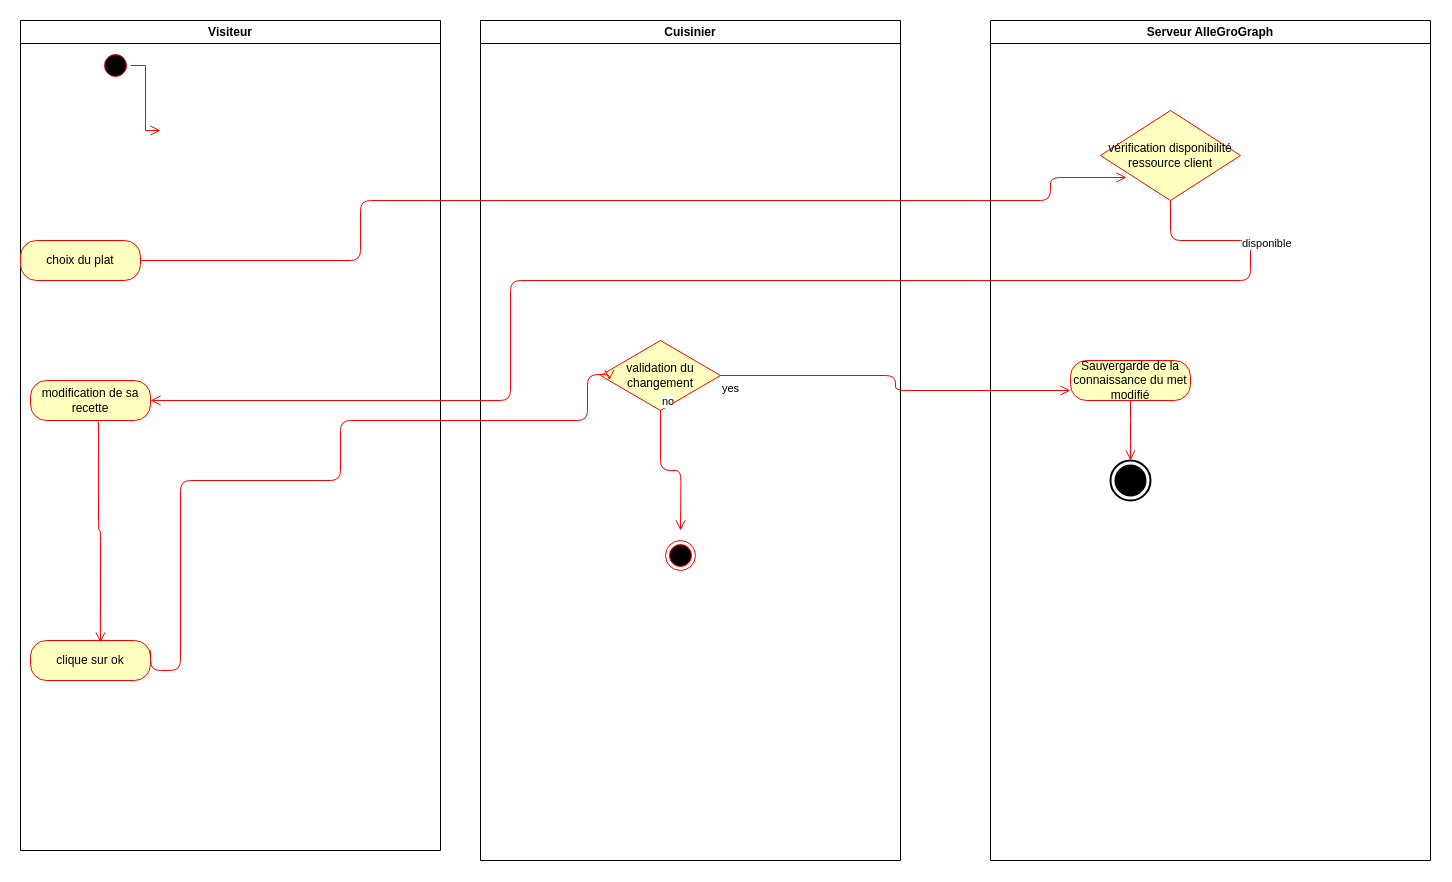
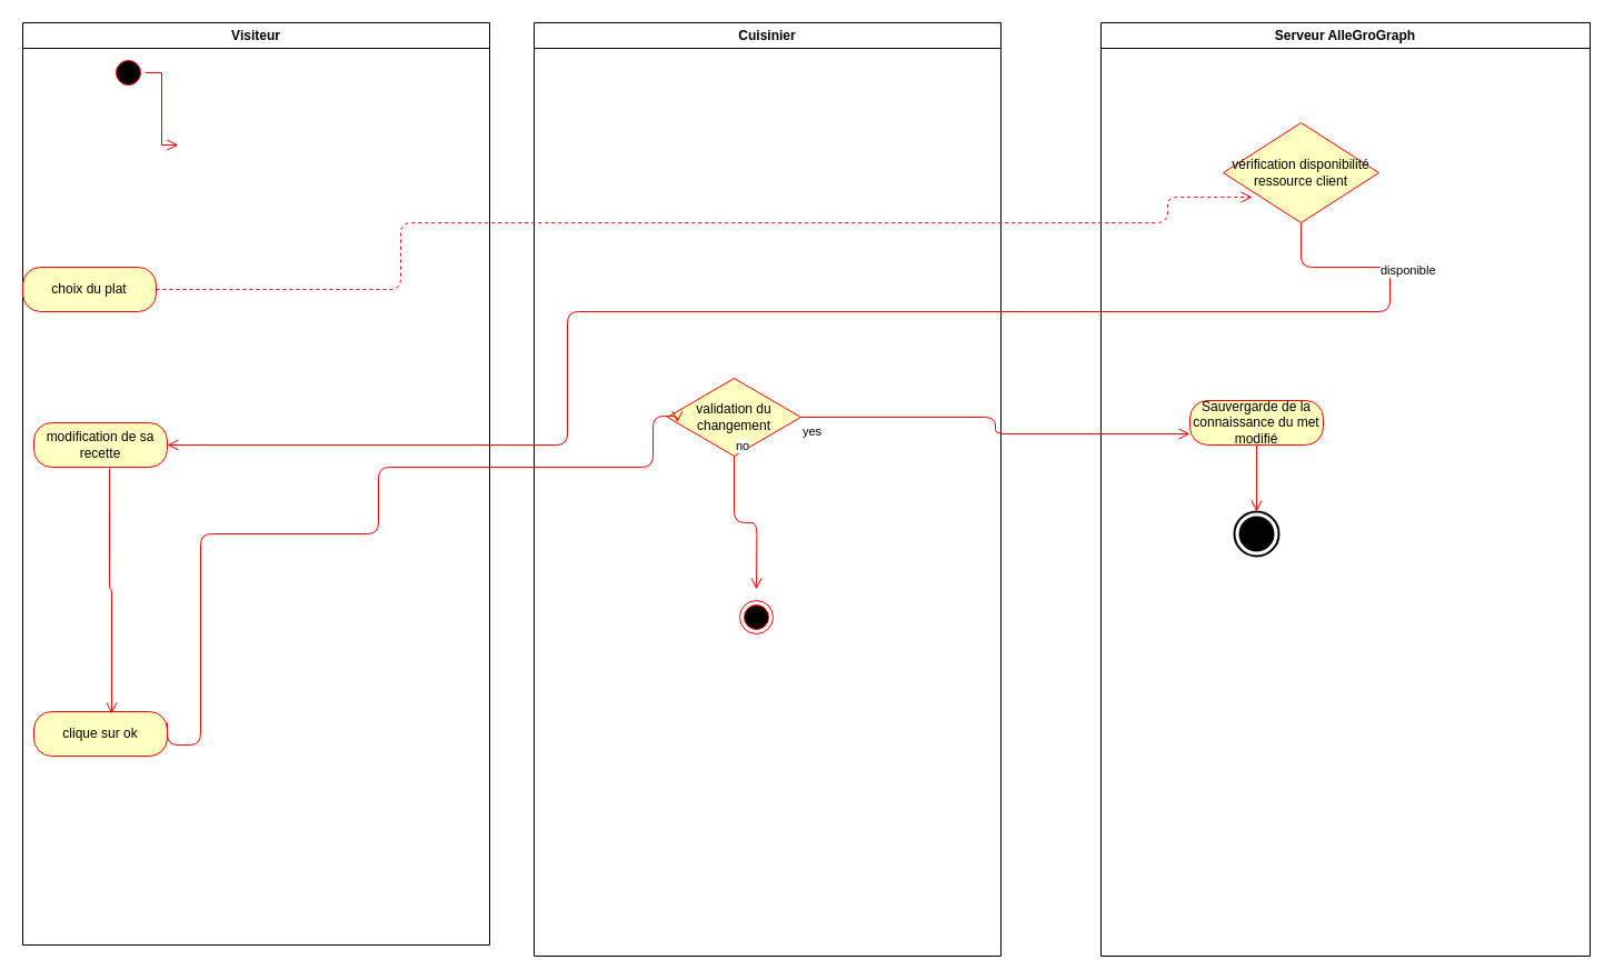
  <mxCell id="0" />
  <mxCell id="1" parent="0" />
  <mxCell id="2" value="Visiteur" style="swimlane;whiteSpace=wrap" parent="1" vertex="1"><mxGeometry x="20" y="20" width="420" height="830" as="geometry" /></mxCell>
  <mxCell id="3" value="" style="ellipse;shape=startState;fillColor=#000000;strokeColor=#ff0000;" parent="2" vertex="1"><mxGeometry x="80" y="30" width="30" height="30" as="geometry" /></mxCell>
  <mxCell id="4" value="" style="edgeStyle=elbowEdgeStyle;elbow=horizontal;verticalAlign=bottom;endArrow=open;endSize=8;strokeColor=#FF0000;endFill=1;rounded=0" parent="2" source="3" edge="1"><mxGeometry x="100" y="40" as="geometry"><mxPoint x="140" y="110" as="targetPoint" /></mxGeometry></mxCell>
  <mxCell id="5" value="&lt;div&gt;&lt;br&gt;&lt;/div&gt;&lt;div&gt;choix du plat &lt;br&gt;&lt;/div&gt;&lt;div&gt;&lt;br&gt;&lt;/div&gt;" style="rounded=1;whiteSpace=wrap;html=1;arcSize=40;fontColor=#000000;fillColor=#ffffc0;strokeColor=#ff0000;" parent="2" vertex="1"><mxGeometry y="220" width="120" height="40" as="geometry" /></mxCell>
  <mxCell id="6" value="modification de sa recette" style="rounded=1;whiteSpace=wrap;html=1;arcSize=40;fontColor=#000000;fillColor=#ffffc0;strokeColor=#ff0000;" parent="2" vertex="1"><mxGeometry x="10" y="360" width="120" height="40" as="geometry" /></mxCell>
  <mxCell id="7" value="clique sur ok" style="rounded=1;whiteSpace=wrap;html=1;arcSize=40;fontColor=#000000;fillColor=#ffffc0;strokeColor=#ff0000;" parent="2" vertex="1"><mxGeometry x="10" y="620" width="120" height="40" as="geometry" /></mxCell>
  <mxCell id="8" value="" style="edgeStyle=orthogonalEdgeStyle;html=1;verticalAlign=bottom;endArrow=open;endSize=8;strokeColor=#ff0000;exitX=0.567;exitY=1.025;exitDx=0;exitDy=0;exitPerimeter=0;entryX=0.583;entryY=0.05;entryDx=0;entryDy=0;entryPerimeter=0;" parent="2" source="6" target="7" edge="1"><mxGeometry relative="1" as="geometry"><mxPoint x="530" y="340" as="targetPoint" /><mxPoint x="530" y="280" as="sourcePoint" /></mxGeometry></mxCell>
  <mxCell id="9" value="Cuisinier" style="swimlane;whiteSpace=wrap" parent="1" vertex="1"><mxGeometry x="480" y="20" width="420" height="840" as="geometry" /></mxCell>
  <mxCell id="10" value="" style="endArrow=open;strokeColor=#FF0000;endFill=1;rounded=0" parent="9" edge="1"><mxGeometry relative="1" as="geometry"><mxPoint x="75" y="270" as="sourcePoint" /></mxGeometry></mxCell>
  <mxCell id="11" value="" style="endArrow=open;strokeColor=#FF0000;endFill=1;rounded=0" parent="9" edge="1"><mxGeometry relative="1" as="geometry"><mxPoint x="150" y="245" as="targetPoint" /></mxGeometry></mxCell>
  <mxCell id="12" value="" style="endArrow=none;strokeColor=#FF0000;endFill=0;rounded=0;dashed=1" parent="9" edge="1"><mxGeometry relative="1" as="geometry"><mxPoint x="87.121" y="375" as="sourcePoint" /></mxGeometry></mxCell>
  <mxCell id="13" value="validation du changement" style="rhombus;whiteSpace=wrap;html=1;fillColor=#ffffc0;strokeColor=#ff0000;" parent="9" vertex="1"><mxGeometry x="120" y="320" width="120" height="70" as="geometry" /></mxCell>
  <mxCell id="14" value="no" style="edgeStyle=orthogonalEdgeStyle;html=1;align=left;verticalAlign=bottom;endArrow=open;endSize=8;strokeColor=#ff0000;" parent="9" source="13" edge="1"><mxGeometry x="-1" relative="1" as="geometry"><mxPoint x="200" y="510" as="targetPoint" /></mxGeometry></mxCell>
  <mxCell id="15" value="" style="ellipse;html=1;shape=endState;fillColor=#000000;strokeColor=#ff0000;" parent="9" vertex="1"><mxGeometry x="185" y="520" width="30" height="30" as="geometry" /></mxCell>
  <mxCell id="16" value="Serveur AlleGroGraph" style="swimlane;whiteSpace=wrap" parent="1" vertex="1"><mxGeometry x="990" y="20" width="440" height="840" as="geometry" /></mxCell>
  <mxCell id="17" value="&lt;div&gt;vérification disponibilité&lt;/div&gt;&lt;div&gt;ressource client&lt;br&gt;&lt;/div&gt;" style="rhombus;whiteSpace=wrap;html=1;fillColor=#ffffc0;strokeColor=#ff0000;" parent="16" vertex="1"><mxGeometry x="110" y="90" width="140" height="90" as="geometry" /></mxCell>
  <mxCell id="18" value="Sauvergarde de la connaissance du met modifié" style="rounded=1;whiteSpace=wrap;html=1;arcSize=40;fontColor=#000000;fillColor=#ffffc0;strokeColor=#ff0000;" parent="16" vertex="1"><mxGeometry x="80" y="340" width="120" height="40" as="geometry" /></mxCell>
  <mxCell id="19" value="" style="edgeStyle=orthogonalEdgeStyle;html=1;verticalAlign=bottom;endArrow=open;endSize=8;strokeColor=#ff0000;" parent="16" source="18" edge="1"><mxGeometry relative="1" as="geometry"><mxPoint x="140" y="440" as="targetPoint" /></mxGeometry></mxCell>
  <mxCell id="20" value="" style="html=1;shape=mxgraph.sysml.actFinal;strokeWidth=2;verticalLabelPosition=bottom;verticalAlignment=top;" parent="16" vertex="1"><mxGeometry x="120" y="440" width="40" height="40" as="geometry" /></mxCell>
- <mxCell id="21" value="" style="edgeStyle=orthogonalEdgeStyle;html=1;verticalAlign=bottom;endArrow=open;endSize=8;strokeColor=#ff0000;entryX=0.186;entryY=0.744;entryDx=0;entryDy=0;entryPerimeter=0;" parent="1" source="5" target="17" edge="1"><mxGeometry relative="1" as="geometry"><mxPoint x="1159" y="210" as="targetPoint" /><mxPoint x="670" y="280" as="sourcePoint" /><Array as="points"><mxPoint x="360" y="260" /><mxPoint x="360" y="200" /><mxPoint x="1050" y="200" /><mxPoint x="1050" y="177" /></Array></mxGeometry></mxCell>
+ <mxCell id="21" value="" style="edgeStyle=orthogonalEdgeStyle;html=1;verticalAlign=bottom;endArrow=open;endSize=8;strokeColor=#ff0000;entryX=0.186;entryY=0.744;entryDx=0;entryDy=0;entryPerimeter=0;dashed=1;" parent="1" source="5" target="17" edge="1"><mxGeometry relative="1" as="geometry"><mxPoint x="1159" y="210" as="targetPoint" /><mxPoint x="670" y="280" as="sourcePoint" /><Array as="points"><mxPoint x="360" y="260" /><mxPoint x="360" y="200" /><mxPoint x="1050" y="200" /><mxPoint x="1050" y="177" /></Array></mxGeometry></mxCell>
  <mxCell id="22" value="disponible" style="edgeStyle=orthogonalEdgeStyle;html=1;align=left;verticalAlign=top;endArrow=open;endSize=8;strokeColor=#ff0000;" parent="1" source="17" target="6" edge="1"><mxGeometry x="-0.841" y="10" relative="1" as="geometry"><mxPoint x="620" y="340" as="targetPoint" /><Array as="points"><mxPoint x="1170" y="240" /><mxPoint x="1250" y="240" /><mxPoint x="1250" y="280" /><mxPoint x="510" y="280" /><mxPoint x="510" y="400" /></Array><mxPoint as="offset" /></mxGeometry></mxCell>
  <mxCell id="23" value="" style="edgeStyle=orthogonalEdgeStyle;html=1;verticalAlign=bottom;endArrow=open;endSize=8;strokeColor=#ff0000;entryX=0.074;entryY=0.567;entryDx=0;entryDy=0;entryPerimeter=0;exitX=1;exitY=0.25;exitDx=0;exitDy=0;" parent="1" source="7" target="13" edge="1"><mxGeometry relative="1" as="geometry"><mxPoint x="575" y="430" as="targetPoint" /><Array as="points"><mxPoint x="180" y="670" /><mxPoint x="180" y="480" /><mxPoint x="340" y="480" /><mxPoint x="340" y="420" /><mxPoint x="587" y="420" /><mxPoint x="587" y="374" /></Array></mxGeometry></mxCell>
  <mxCell id="24" value="yes" style="edgeStyle=orthogonalEdgeStyle;html=1;align=left;verticalAlign=top;endArrow=open;endSize=8;strokeColor=#ff0000;entryX=0;entryY=0.75;entryDx=0;entryDy=0;" parent="1" source="13" target="18" edge="1"><mxGeometry x="-1" relative="1" as="geometry"><mxPoint x="645" y="440" as="targetPoint" /></mxGeometry></mxCell>
